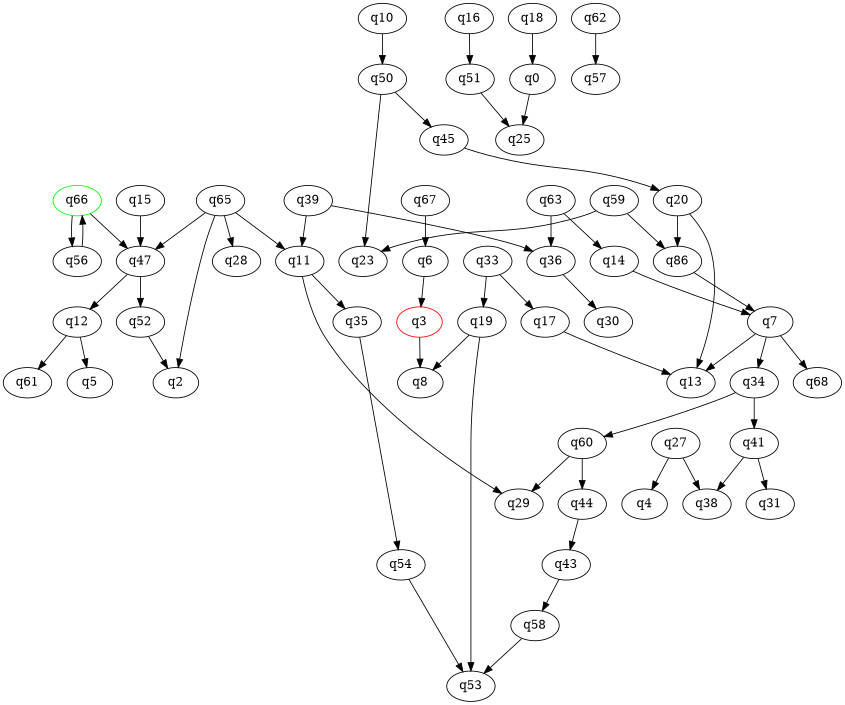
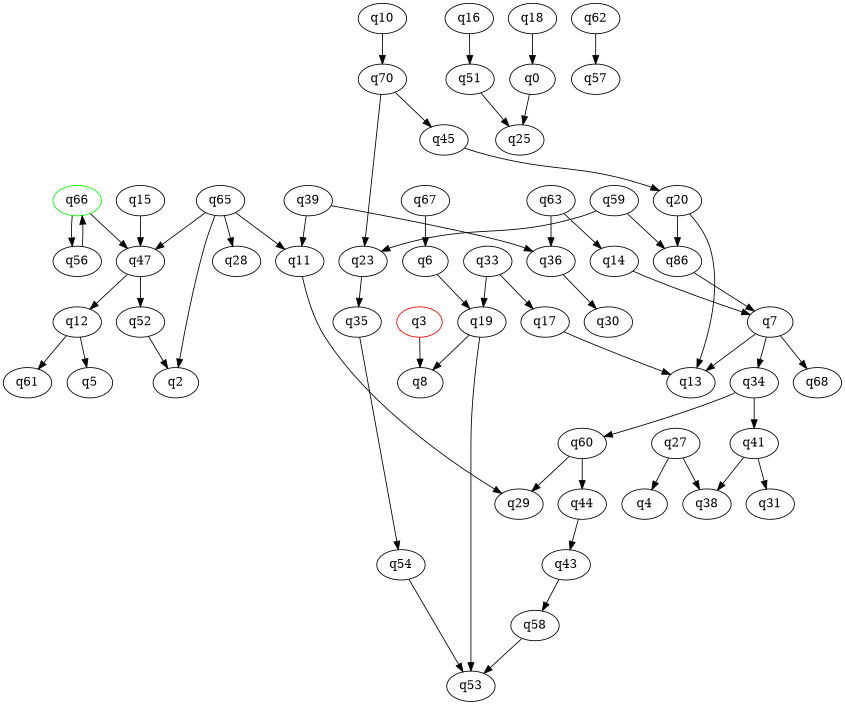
  digraph {
    q66 [color=green initial=1]
    q47
    q56
    q12
    q52
    q3 [color=red final=1]
    q8
    q0
    q25
    q6
    q19
    q53
    q7
    q13
    q34
    q68
    q41
    q60
    q38
    q31
    q29
    n22 [label=q44]
    q10
-   q50
+   q50 [label=q70]
    q23
    q45
    q35
    q20
    q11
    q5
    q61
    q14
    q15
    q2
    q16
    q51
    q17
    q18
    n39 [label=q86]
    q54
    q43
    q58
    q27
    q4
    q33
    q36
    q30
    q39
    q59
    q62
    q57
    q63
    q65
    q28
    q67
    q66 -> q47
    q66 -> q56
    q47 -> q12
    q47 -> q52
    q56 -> q66
    q12 -> q5
    q12 -> q61
    q52 -> q2
    q3 -> q8
    q0 -> q25
-   q6 -> q3
+   q6 -> q19
    q19 -> q8
    q19 -> q53
    q7 -> q13
    q7 -> q34
    q7 -> q68
    q34 -> q41
    q34 -> q60
    q41 -> q38
    q41 -> q31
    q60 -> q29
    q60 -> n22
    n22 -> q43
    q10 -> q50
    q50 -> q23
    q50 -> q45
-   q11 -> q35
+   q23 -> q35
    q45 -> q20
    q35 -> q54
    q20 -> q13
    q20 -> n39
    q11 -> q29
    q14 -> q7
    q15 -> q47
    q16 -> q51
    q51 -> q25
    q17 -> q13
    q18 -> q0
    n39 -> q7
    q54 -> q53
    q43 -> q58
    q58 -> q53
    q27 -> q38
    q27 -> q4
    q33 -> q19
    q33 -> q17
    q36 -> q30
    q39 -> q11
    q39 -> q36
    q59 -> q23
    q59 -> n39
    q62 -> q57
    q63 -> q14
    q63 -> q36
    q65 -> q47
    q65 -> q11
    q65 -> q2
    q65 -> q28
    q67 -> q6
  }
